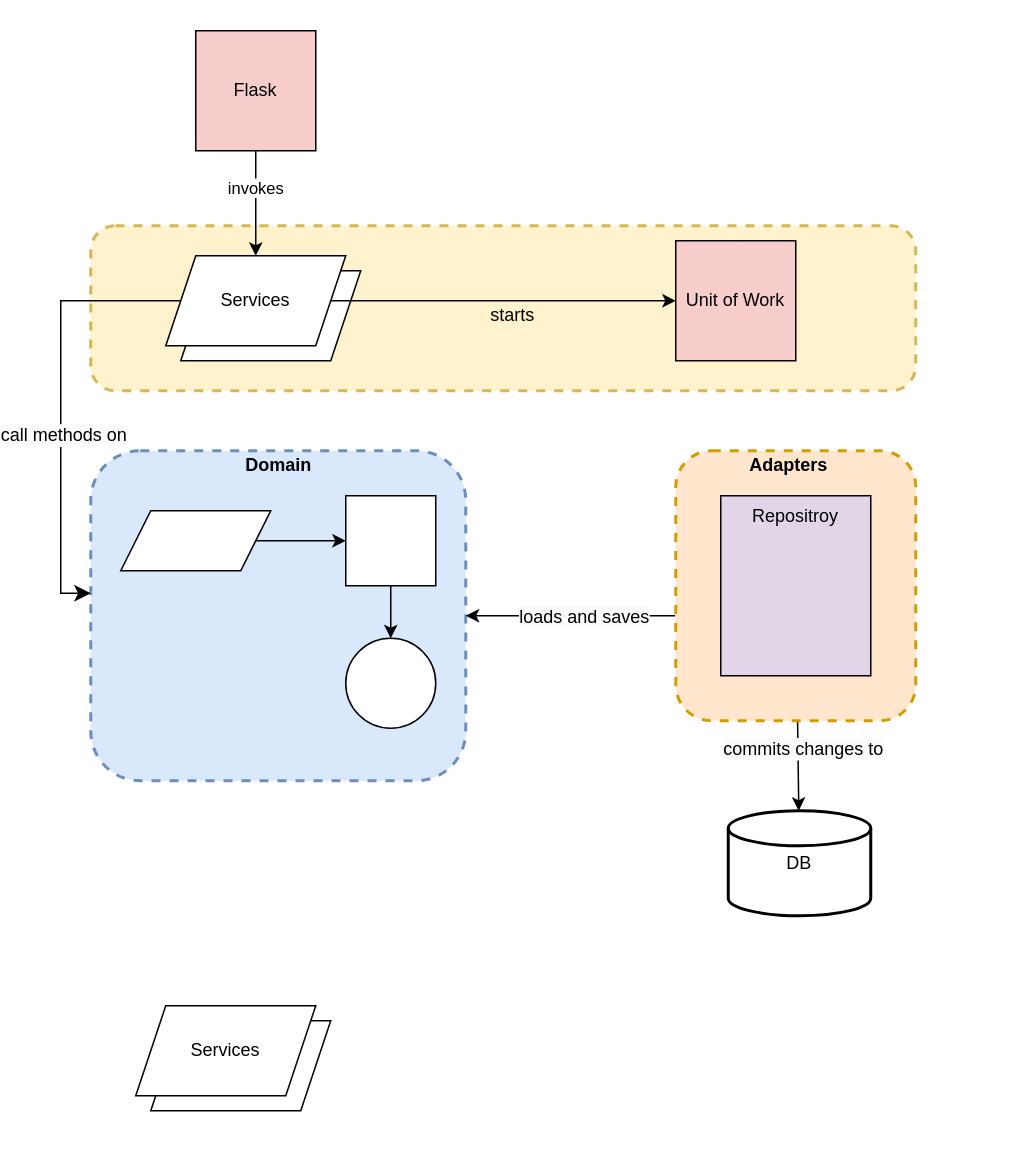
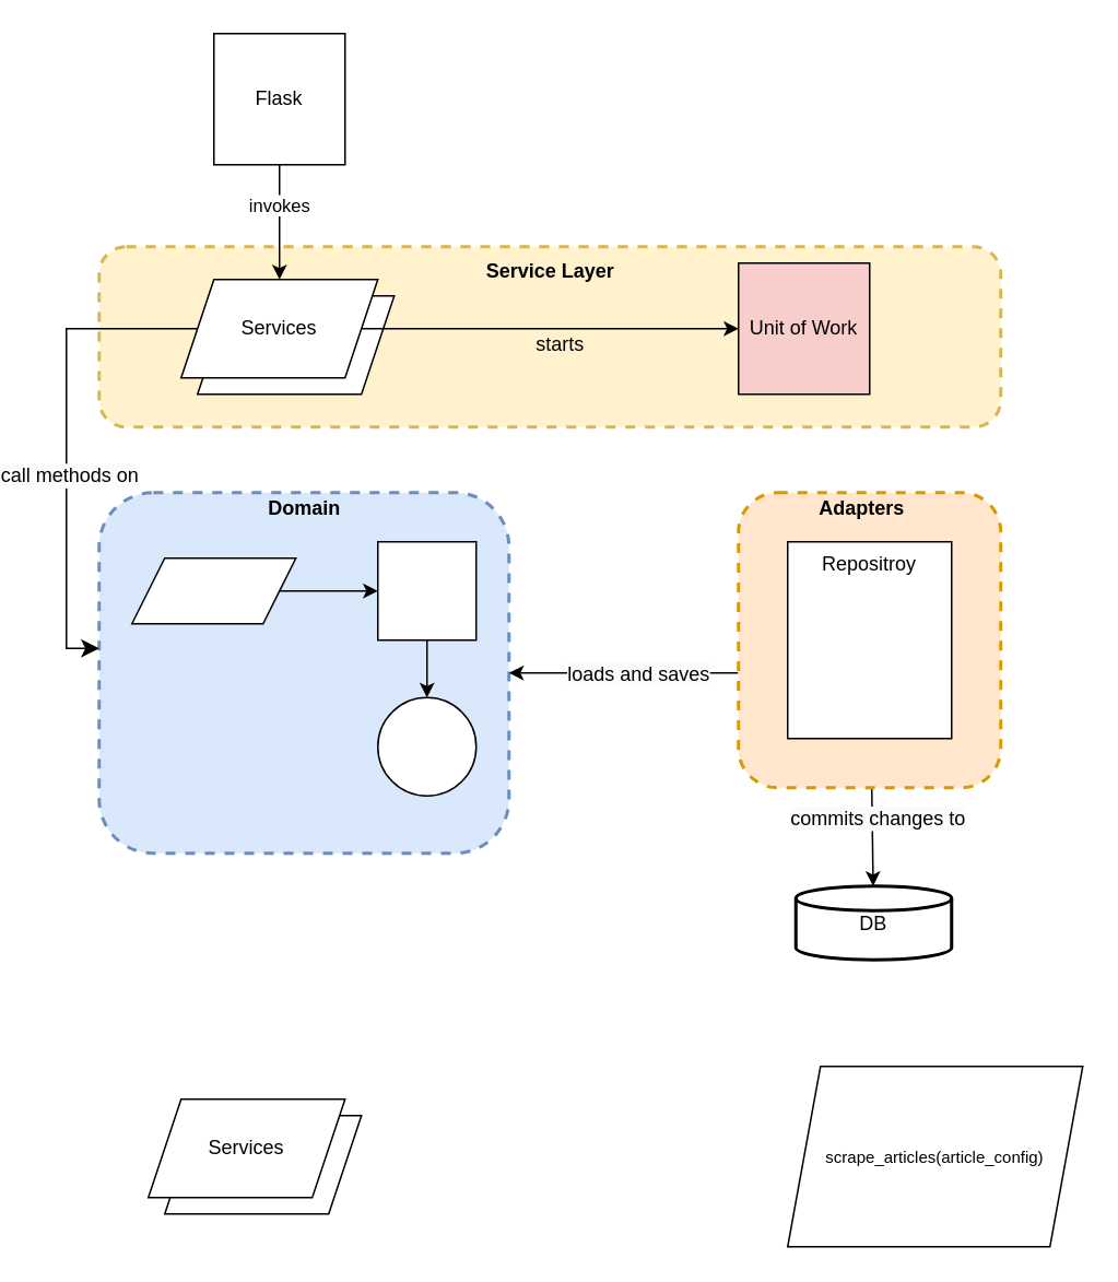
  <mxCell id="0" />
  <mxCell id="1" parent="0" />
  <mxCell id="2" value="" style="edgeStyle=none;html=1;" edge="1" parent="1" source="4" target="21"><mxGeometry relative="1" as="geometry" /></mxCell>
  <mxCell id="3" value="&lt;span style=&quot;font-size: 12px; background-color: rgb(251, 251, 251);&quot;&gt;commits changes to&lt;/span&gt;" style="edgeLabel;html=1;align=center;verticalAlign=middle;resizable=0;points=[];" vertex="1" connectable="0" parent="2"><mxGeometry x="-0.365" y="3" relative="1" as="geometry"><mxPoint as="offset" /></mxGeometry></mxCell>
  <mxCell id="4" value="" style="rounded=1;whiteSpace=wrap;html=1;fillColor=#ffe6cc;strokeWidth=2;dashed=1;strokeColor=#d79b00;" vertex="1" parent="1"><mxGeometry x="430" y="300" width="160" height="180" as="geometry" /></mxCell>
  <mxCell id="5" value="" style="rounded=1;whiteSpace=wrap;html=1;fillColor=#dae8fc;strokeWidth=2;dashed=1;strokeColor=#6c8ebf;" vertex="1" parent="1"><mxGeometry x="40" y="300" width="250" height="220" as="geometry" /></mxCell>
  <mxCell id="6" value="" style="rounded=1;whiteSpace=wrap;html=1;fillColor=#fff2cc;strokeWidth=2;dashed=1;strokeColor=#d6b656;" vertex="1" parent="1"><mxGeometry x="40" y="150" width="550" height="110" as="geometry" /></mxCell>
  <mxCell id="7" value="" style="edgeStyle=none;html=1;" edge="1" parent="1" source="9" target="13"><mxGeometry relative="1" as="geometry" /></mxCell>
  <mxCell id="8" value="invokes" style="edgeLabel;html=1;align=center;verticalAlign=middle;resizable=0;points=[];" vertex="1" connectable="0" parent="7"><mxGeometry x="-0.301" y="-1" relative="1" as="geometry"><mxPoint as="offset" /></mxGeometry></mxCell>
- <mxCell id="9" value="Flask" style="whiteSpace=wrap;html=1;aspect=fixed;fillColor=#f8cecc;" vertex="1" parent="1"><mxGeometry x="110" y="20" width="80" height="80" as="geometry" /></mxCell>
+ <mxCell id="9" value="Flask" style="whiteSpace=wrap;html=1;aspect=fixed;" vertex="1" parent="1"><mxGeometry x="110" y="20" width="80" height="80" as="geometry" /></mxCell>
  <mxCell id="10" value="Services" style="shape=parallelogram;perimeter=parallelogramPerimeter;whiteSpace=wrap;html=1;fixedSize=1;" vertex="1" parent="1"><mxGeometry x="100" y="180" width="120" height="60" as="geometry" /></mxCell>
  <mxCell id="11" style="edgeStyle=none;html=1;" edge="1" parent="1" source="13" target="14"><mxGeometry relative="1" as="geometry" /></mxCell>
  <mxCell id="12" value="&lt;span style=&quot;font-size: 12px;&quot;&gt;starts&lt;/span&gt;" style="edgeLabel;html=1;align=center;verticalAlign=middle;resizable=0;points=[];labelBackgroundColor=none;fontColor=default;" vertex="1" connectable="0" parent="11"><mxGeometry x="0.428" y="2" relative="1" as="geometry"><mxPoint x="-44" y="11" as="offset" /></mxGeometry></mxCell>
  <mxCell id="13" value="Services" style="shape=parallelogram;perimeter=parallelogramPerimeter;whiteSpace=wrap;html=1;fixedSize=1;" vertex="1" parent="1"><mxGeometry x="90" y="170" width="120" height="60" as="geometry" /></mxCell>
  <mxCell id="14" value="Unit of Work" style="whiteSpace=wrap;html=1;aspect=fixed;fillColor=#f8cecc;" vertex="1" parent="1"><mxGeometry x="430" y="160" width="80" height="80" as="geometry" /></mxCell>
  <mxCell id="15" value="" style="edgeStyle=none;html=1;" edge="1" parent="1" source="16" target="18"><mxGeometry relative="1" as="geometry" /></mxCell>
  <mxCell id="16" value="" style="shape=parallelogram;perimeter=parallelogramPerimeter;whiteSpace=wrap;html=1;fixedSize=1;" vertex="1" parent="1"><mxGeometry x="60" y="340" width="100" height="40" as="geometry" /></mxCell>
  <mxCell id="17" value="" style="edgeStyle=none;html=1;" edge="1" parent="1" source="18" target="19"><mxGeometry relative="1" as="geometry" /></mxCell>
  <mxCell id="18" value="" style="whiteSpace=wrap;html=1;aspect=fixed;" vertex="1" parent="1"><mxGeometry x="210" y="330" width="60" height="60" as="geometry" /></mxCell>
  <mxCell id="19" value="" style="ellipse;whiteSpace=wrap;html=1;aspect=fixed;" vertex="1" parent="1"><mxGeometry x="210" y="425" width="60" height="60" as="geometry" /></mxCell>
- <mxCell id="20" value="Repositroy" style="rounded=0;whiteSpace=wrap;html=1;horizontal=1;align=center;verticalAlign=top;fillColor=#e1d5e7;" vertex="1" parent="1"><mxGeometry x="460" y="330" width="100" height="120" as="geometry" /></mxCell>
- <mxCell id="21" value="DB" style="strokeWidth=2;html=1;shape=mxgraph.flowchart.database;whiteSpace=wrap;" vertex="1" parent="1"><mxGeometry x="465" y="540" width="95" height="70" as="geometry" /></mxCell>
+ <mxCell id="20" value="Repositroy" style="rounded=0;whiteSpace=wrap;html=1;horizontal=1;align=center;verticalAlign=top;" vertex="1" parent="1"><mxGeometry x="460" y="330" width="100" height="120" as="geometry" /></mxCell>
+ <mxCell id="21" value="DB" style="strokeWidth=2;html=1;shape=mxgraph.flowchart.database;whiteSpace=wrap;" vertex="1" parent="1"><mxGeometry x="465" y="540" width="95" height="45" as="geometry" /></mxCell>
+ <mxCell id="22" value="Service Layer" style="text;html=1;align=center;verticalAlign=middle;resizable=0;points=[];autosize=1;strokeColor=none;fillColor=none;fontStyle=1" vertex="1" parent="1"><mxGeometry x="265" y="150" width="100" height="30" as="geometry" /></mxCell>
  <mxCell id="23" value="Domain" style="text;html=1;align=center;verticalAlign=middle;resizable=0;points=[];autosize=1;strokeColor=none;fillColor=none;fontStyle=1" vertex="1" parent="1"><mxGeometry x="130" y="295" width="70" height="30" as="geometry" /></mxCell>
  <mxCell id="24" value="Adapters" style="text;html=1;align=center;verticalAlign=middle;resizable=0;points=[];autosize=1;strokeColor=none;fillColor=none;fontStyle=1" vertex="1" parent="1"><mxGeometry x="465" y="295" width="80" height="30" as="geometry" /></mxCell>
  <mxCell id="25" value="" style="edgeStyle=elbowEdgeStyle;elbow=horizontal;endArrow=classic;html=1;curved=0;rounded=0;endSize=8;startSize=8;exitX=0;exitY=0.5;exitDx=0;exitDy=0;" edge="1" parent="1" source="13"><mxGeometry width="50" height="50" relative="1" as="geometry"><mxPoint x="-10" y="370" as="sourcePoint" /><mxPoint x="40" y="395" as="targetPoint" /><Array as="points"><mxPoint y="300" x="20" /></Array></mxGeometry></mxCell>
  <mxCell id="26" value="&lt;span style=&quot;font-size: 12px; background-color: rgb(251, 251, 251);&quot;&gt;call methods on&lt;/span&gt;" style="edgeLabel;html=1;align=center;verticalAlign=middle;resizable=0;points=[];" vertex="1" connectable="0" parent="25"><mxGeometry x="0.144" y="1" relative="1" as="geometry"><mxPoint as="offset" /></mxGeometry></mxCell>
  <mxCell id="27" value="" style="endArrow=classic;html=1;exitX=-0.002;exitY=0.611;exitDx=0;exitDy=0;exitPerimeter=0;" edge="1" parent="1" source="4" target="5"><mxGeometry width="50" height="50" relative="1" as="geometry"><mxPoint x="270" y="400" as="sourcePoint" /><mxPoint x="320" y="350" as="targetPoint" /></mxGeometry></mxCell>
  <mxCell id="28" value="&lt;span style=&quot;font-size: 12px; background-color: rgb(251, 251, 251);&quot;&gt;loads and saves&lt;/span&gt;" style="edgeLabel;html=1;align=center;verticalAlign=middle;resizable=0;points=[];" vertex="1" connectable="0" parent="27"><mxGeometry x="-0.121" y="1" relative="1" as="geometry"><mxPoint as="offset" /></mxGeometry></mxCell>
+ <mxCell id="29" value="scrape_articles(article_config)" style="shape=parallelogram;perimeter=parallelogramPerimeter;whiteSpace=wrap;html=1;fixedSize=1;fontSize=10;" vertex="1" parent="1"><mxGeometry x="460" y="650" width="180" height="110" as="geometry" /></mxCell>
  <mxCell id="30" value="" style="group" vertex="1" connectable="0" parent="1"><mxGeometry x="70" y="670" width="130" height="70" as="geometry" /></mxCell>
  <mxCell id="31" value="Services" style="shape=parallelogram;perimeter=parallelogramPerimeter;whiteSpace=wrap;html=1;fixedSize=1;" vertex="1" parent="30"><mxGeometry x="10" y="10" width="120" height="60" as="geometry" /></mxCell>
  <mxCell id="32" value="Services" style="shape=parallelogram;perimeter=parallelogramPerimeter;whiteSpace=wrap;html=1;fixedSize=1;" vertex="1" parent="30"><mxGeometry width="120" height="60" as="geometry" /></mxCell>
